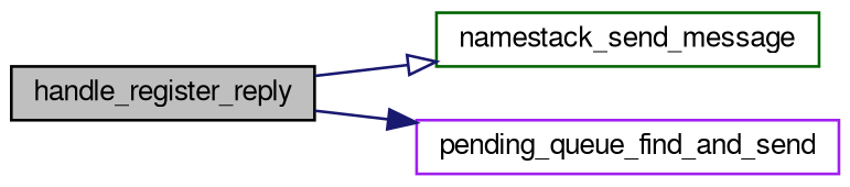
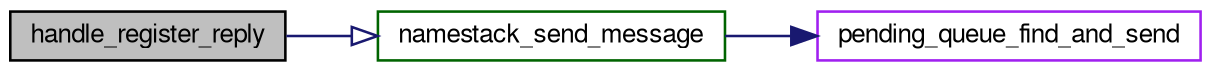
  digraph {
    rankdir=LR
    node [fillcolor=white fontname=FreeSans fontsize=10 shape=record style=filled]
    edge [color=midnightblue fontname=FreeSans fontsize=10 labelfontname=FreeSans labelfontsize=10 style=solid]
    n1 [color=black fillcolor=grey75 fontcolor=black height=0.2 label=handle_register_reply width=0.4]
    n2 [color=darkgreen height=0.2 label=namestack_send_message width=0.4]
    n3 [color=purple height=0.2 label=pending_queue_find_and_send width=0.4]
    n1 -> n2 [arrowhead=onormal]
-   n1 -> n3 [arrowhead=normal]
+   n2 -> n3 [arrowhead=normal]
  }
